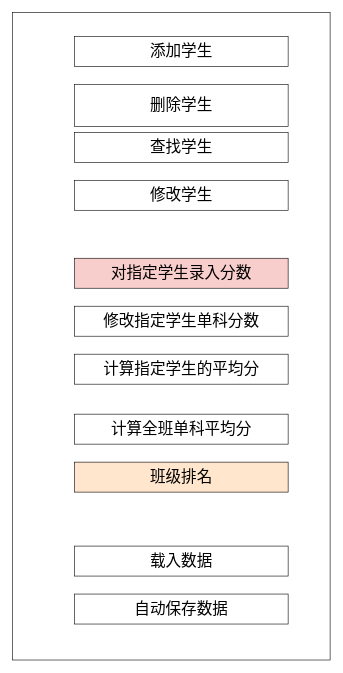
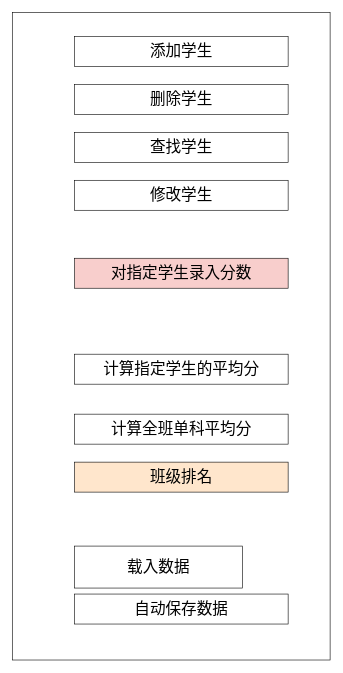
  <mxCell id="0" />
  <mxCell id="1" parent="0" />
  <mxCell id="2" value="" style="rounded=0;whiteSpace=wrap;html=1;" parent="1" vertex="1"><mxGeometry x="20" y="20" width="530" height="1080" as="geometry" /></mxCell>
  <mxCell id="3" value="&lt;font style=&quot;font-size: 26px;&quot;&gt;添加学生&lt;/font&gt;" style="rounded=0;whiteSpace=wrap;html=1;" parent="1" vertex="1"><mxGeometry x="124" y="60" width="356" height="50" as="geometry" /></mxCell>
- <mxCell id="4" value="&lt;font style=&quot;font-size: 26px;&quot;&gt;删除学生&lt;/font&gt;" style="rounded=0;whiteSpace=wrap;html=1;" parent="1" vertex="1"><mxGeometry x="124" y="140" width="356" height="70" as="geometry" /></mxCell>
+ <mxCell id="4" value="&lt;font style=&quot;font-size: 26px;&quot;&gt;删除学生&lt;/font&gt;" style="rounded=0;whiteSpace=wrap;html=1;" parent="1" vertex="1"><mxGeometry x="124" y="140" width="356" height="50" as="geometry" /></mxCell>
  <mxCell id="5" value="&lt;span style=&quot;font-size: 26px;&quot;&gt;查找学生&lt;/span&gt;" style="rounded=0;whiteSpace=wrap;html=1;" parent="1" vertex="1"><mxGeometry x="124" y="220" width="356" height="50" as="geometry" /></mxCell>
  <mxCell id="6" value="&lt;span style=&quot;font-size: 26px;&quot;&gt;修改学生&lt;/span&gt;" style="rounded=0;whiteSpace=wrap;html=1;" parent="1" vertex="1"><mxGeometry x="124" y="300" width="356" height="50" as="geometry" /></mxCell>
  <mxCell id="7" value="&lt;span style=&quot;font-size: 26px;&quot;&gt;对指定学生录入分数&lt;/span&gt;" style="rounded=0;whiteSpace=wrap;html=1;fillColor=#f8cecc;" parent="1" vertex="1"><mxGeometry x="124" y="430" width="356" height="50" as="geometry" /></mxCell>
- <mxCell id="8" value="&lt;span style=&quot;font-size: 26px;&quot;&gt;修改指定学生单科分数&lt;/span&gt;" style="rounded=0;whiteSpace=wrap;html=1;" parent="1" vertex="1"><mxGeometry x="124" y="510" width="356" height="50" as="geometry" /></mxCell>
  <mxCell id="9" value="&lt;span style=&quot;font-size: 26px;&quot;&gt;计算指定学生的平均分&lt;/span&gt;" style="rounded=0;whiteSpace=wrap;html=1;" parent="1" vertex="1"><mxGeometry x="124" y="590" width="356" height="50" as="geometry" /></mxCell>
  <mxCell id="10" value="&lt;span style=&quot;font-size: 26px;&quot;&gt;计算全班单科平均分&lt;/span&gt;" style="rounded=0;whiteSpace=wrap;html=1;" parent="1" vertex="1"><mxGeometry x="124" y="690" width="356" height="50" as="geometry" /></mxCell>
  <mxCell id="11" value="&lt;span style=&quot;font-size: 26px;&quot;&gt;班级排名&lt;/span&gt;" style="rounded=0;whiteSpace=wrap;html=1;fillColor=#ffe6cc;" parent="1" vertex="1"><mxGeometry x="124" y="770" width="356" height="50" as="geometry" /></mxCell>
- <mxCell id="12" value="&lt;span style=&quot;font-size: 26px;&quot;&gt;载入数据&lt;/span&gt;" style="rounded=0;whiteSpace=wrap;html=1;" parent="1" vertex="1"><mxGeometry x="124" y="910" width="356" height="50" as="geometry" /></mxCell>
+ <mxCell id="12" value="&lt;span style=&quot;font-size: 26px;&quot;&gt;载入数据&lt;/span&gt;" style="rounded=0;whiteSpace=wrap;html=1;" parent="1" vertex="1"><mxGeometry x="124" y="910" width="280" height="70" as="geometry" /></mxCell>
  <mxCell id="13" value="&lt;span style=&quot;font-size: 26px;&quot;&gt;自动保存数据&lt;/span&gt;" style="rounded=0;whiteSpace=wrap;html=1;" parent="1" vertex="1"><mxGeometry x="124" y="990" width="356" height="50" as="geometry" /></mxCell>
